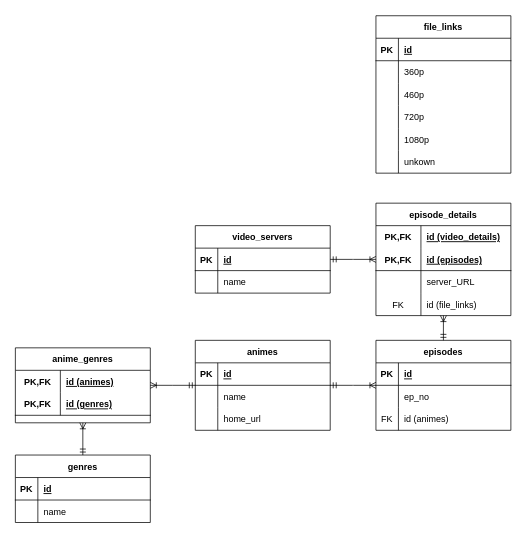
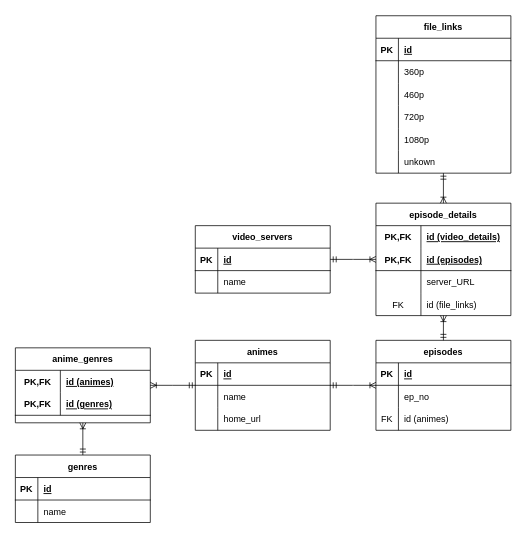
  <mxCell id="0" />
  <mxCell id="1" parent="0" />
  <mxCell id="2" value="animes" style="shape=table;startSize=30;container=1;collapsible=1;childLayout=tableLayout;fixedRows=1;rowLines=0;fontStyle=1;align=center;resizeLast=1;" parent="1" vertex="1"><mxGeometry x="260" y="453" width="180" height="120" as="geometry" /></mxCell>
  <mxCell id="3" value="" style="shape=tableRow;horizontal=0;startSize=0;swimlaneHead=0;swimlaneBody=0;fillColor=none;collapsible=0;dropTarget=0;points=[[0,0.5],[1,0.5]];portConstraint=eastwest;top=0;left=0;right=0;bottom=1;" parent="2" vertex="1"><mxGeometry y="30" width="180" height="30" as="geometry" /></mxCell>
  <mxCell id="4" value="PK" style="shape=partialRectangle;connectable=0;fillColor=none;top=0;left=0;bottom=0;right=0;fontStyle=1;overflow=hidden;" parent="3" vertex="1"><mxGeometry width="30" height="30" as="geometry"><mxRectangle width="30" height="30" as="alternateBounds" /></mxGeometry></mxCell>
  <mxCell id="5" value="id" style="shape=partialRectangle;connectable=0;fillColor=none;top=0;left=0;bottom=0;right=0;align=left;spacingLeft=6;fontStyle=5;overflow=hidden;" parent="3" vertex="1"><mxGeometry x="30" width="150" height="30" as="geometry"><mxRectangle width="150" height="30" as="alternateBounds" /></mxGeometry></mxCell>
  <mxCell id="6" value="" style="shape=tableRow;horizontal=0;startSize=0;swimlaneHead=0;swimlaneBody=0;fillColor=none;collapsible=0;dropTarget=0;points=[[0,0.5],[1,0.5]];portConstraint=eastwest;top=0;left=0;right=0;bottom=0;" parent="2" vertex="1"><mxGeometry y="60" width="180" height="30" as="geometry" /></mxCell>
  <mxCell id="7" value="" style="shape=partialRectangle;connectable=0;fillColor=none;top=0;left=0;bottom=0;right=0;editable=1;overflow=hidden;" parent="6" vertex="1"><mxGeometry width="30" height="30" as="geometry"><mxRectangle width="30" height="30" as="alternateBounds" /></mxGeometry></mxCell>
  <mxCell id="8" value="name" style="shape=partialRectangle;connectable=0;fillColor=none;top=0;left=0;bottom=0;right=0;align=left;spacingLeft=6;overflow=hidden;" parent="6" vertex="1"><mxGeometry x="30" width="150" height="30" as="geometry"><mxRectangle width="150" height="30" as="alternateBounds" /></mxGeometry></mxCell>
  <mxCell id="9" value="" style="shape=tableRow;horizontal=0;startSize=0;swimlaneHead=0;swimlaneBody=0;fillColor=none;collapsible=0;dropTarget=0;points=[[0,0.5],[1,0.5]];portConstraint=eastwest;top=0;left=0;right=0;bottom=0;" parent="2" vertex="1"><mxGeometry y="90" width="180" height="30" as="geometry" /></mxCell>
  <mxCell id="10" value="" style="shape=partialRectangle;connectable=0;fillColor=none;top=0;left=0;bottom=0;right=0;editable=1;overflow=hidden;" parent="9" vertex="1"><mxGeometry width="30" height="30" as="geometry"><mxRectangle width="30" height="30" as="alternateBounds" /></mxGeometry></mxCell>
  <mxCell id="11" value="home_url" style="shape=partialRectangle;connectable=0;fillColor=none;top=0;left=0;bottom=0;right=0;align=left;spacingLeft=6;overflow=hidden;" parent="9" vertex="1"><mxGeometry x="30" width="150" height="30" as="geometry"><mxRectangle width="150" height="30" as="alternateBounds" /></mxGeometry></mxCell>
  <mxCell id="12" value="episodes" style="shape=table;startSize=30;container=1;collapsible=1;childLayout=tableLayout;fixedRows=1;rowLines=0;fontStyle=1;align=center;resizeLast=1;" parent="1" vertex="1"><mxGeometry x="501" y="453" width="180" height="120" as="geometry" /></mxCell>
  <mxCell id="13" value="" style="shape=tableRow;horizontal=0;startSize=0;swimlaneHead=0;swimlaneBody=0;fillColor=none;collapsible=0;dropTarget=0;points=[[0,0.5],[1,0.5]];portConstraint=eastwest;top=0;left=0;right=0;bottom=1;" parent="12" vertex="1"><mxGeometry y="30" width="180" height="30" as="geometry" /></mxCell>
  <mxCell id="14" value="PK" style="shape=partialRectangle;connectable=0;fillColor=none;top=0;left=0;bottom=0;right=0;fontStyle=1;overflow=hidden;" parent="13" vertex="1"><mxGeometry width="30" height="30" as="geometry"><mxRectangle width="30" height="30" as="alternateBounds" /></mxGeometry></mxCell>
  <mxCell id="15" value="id" style="shape=partialRectangle;connectable=0;fillColor=none;top=0;left=0;bottom=0;right=0;align=left;spacingLeft=6;fontStyle=5;overflow=hidden;" parent="13" vertex="1"><mxGeometry x="30" width="150" height="30" as="geometry"><mxRectangle width="150" height="30" as="alternateBounds" /></mxGeometry></mxCell>
  <mxCell id="16" value="" style="shape=tableRow;horizontal=0;startSize=0;swimlaneHead=0;swimlaneBody=0;fillColor=none;collapsible=0;dropTarget=0;points=[[0,0.5],[1,0.5]];portConstraint=eastwest;top=0;left=0;right=0;bottom=0;" parent="12" vertex="1"><mxGeometry y="60" width="180" height="30" as="geometry" /></mxCell>
  <mxCell id="17" value="" style="shape=partialRectangle;connectable=0;fillColor=none;top=0;left=0;bottom=0;right=0;editable=1;overflow=hidden;" parent="16" vertex="1"><mxGeometry width="30" height="30" as="geometry"><mxRectangle width="30" height="30" as="alternateBounds" /></mxGeometry></mxCell>
  <mxCell id="18" value="ep_no" style="shape=partialRectangle;connectable=0;fillColor=none;top=0;left=0;bottom=0;right=0;align=left;spacingLeft=6;overflow=hidden;" parent="16" vertex="1"><mxGeometry x="30" width="150" height="30" as="geometry"><mxRectangle width="150" height="30" as="alternateBounds" /></mxGeometry></mxCell>
  <mxCell id="19" value="" style="shape=tableRow;horizontal=0;startSize=0;swimlaneHead=0;swimlaneBody=0;fillColor=none;collapsible=0;dropTarget=0;points=[[0,0.5],[1,0.5]];portConstraint=eastwest;top=0;left=0;right=0;bottom=0;" parent="12" vertex="1"><mxGeometry y="90" width="180" height="30" as="geometry" /></mxCell>
  <mxCell id="20" value="FK" style="shape=partialRectangle;connectable=0;fillColor=none;top=0;left=0;bottom=0;right=0;editable=1;overflow=hidden;" parent="19" vertex="1"><mxGeometry width="30" height="30" as="geometry"><mxRectangle width="30" height="30" as="alternateBounds" /></mxGeometry></mxCell>
  <mxCell id="21" value="id (animes)" style="shape=partialRectangle;connectable=0;fillColor=none;top=0;left=0;bottom=0;right=0;align=left;spacingLeft=6;overflow=hidden;" parent="19" vertex="1"><mxGeometry x="30" width="150" height="30" as="geometry"><mxRectangle width="150" height="30" as="alternateBounds" /></mxGeometry></mxCell>
  <mxCell id="22" value="" style="edgeStyle=entityRelationEdgeStyle;fontSize=12;html=1;endArrow=ERoneToMany;startArrow=ERmandOne;rounded=0;" parent="1" source="2" target="12" edge="1"><mxGeometry width="100" height="100" relative="1" as="geometry"><mxPoint x="410" y="583" as="sourcePoint" /><mxPoint x="510" y="483" as="targetPoint" /></mxGeometry></mxCell>
  <mxCell id="23" value="video_servers" style="shape=table;startSize=30;container=1;collapsible=1;childLayout=tableLayout;fixedRows=1;rowLines=0;fontStyle=1;align=center;resizeLast=1;" parent="1" vertex="1"><mxGeometry x="260" y="300" width="180" height="90" as="geometry" /></mxCell>
  <mxCell id="24" value="" style="shape=tableRow;horizontal=0;startSize=0;swimlaneHead=0;swimlaneBody=0;fillColor=none;collapsible=0;dropTarget=0;points=[[0,0.5],[1,0.5]];portConstraint=eastwest;top=0;left=0;right=0;bottom=1;" parent="23" vertex="1"><mxGeometry y="30" width="180" height="30" as="geometry" /></mxCell>
  <mxCell id="25" value="PK" style="shape=partialRectangle;connectable=0;fillColor=none;top=0;left=0;bottom=0;right=0;fontStyle=1;overflow=hidden;" parent="24" vertex="1"><mxGeometry width="30" height="30" as="geometry"><mxRectangle width="30" height="30" as="alternateBounds" /></mxGeometry></mxCell>
  <mxCell id="26" value="id" style="shape=partialRectangle;connectable=0;fillColor=none;top=0;left=0;bottom=0;right=0;align=left;spacingLeft=6;fontStyle=5;overflow=hidden;" parent="24" vertex="1"><mxGeometry x="30" width="150" height="30" as="geometry"><mxRectangle width="150" height="30" as="alternateBounds" /></mxGeometry></mxCell>
  <mxCell id="27" value="" style="shape=tableRow;horizontal=0;startSize=0;swimlaneHead=0;swimlaneBody=0;fillColor=none;collapsible=0;dropTarget=0;points=[[0,0.5],[1,0.5]];portConstraint=eastwest;top=0;left=0;right=0;bottom=0;" parent="23" vertex="1"><mxGeometry y="60" width="180" height="30" as="geometry" /></mxCell>
  <mxCell id="28" value="" style="shape=partialRectangle;connectable=0;fillColor=none;top=0;left=0;bottom=0;right=0;editable=1;overflow=hidden;" parent="27" vertex="1"><mxGeometry width="30" height="30" as="geometry"><mxRectangle width="30" height="30" as="alternateBounds" /></mxGeometry></mxCell>
  <mxCell id="29" value="name" style="shape=partialRectangle;connectable=0;fillColor=none;top=0;left=0;bottom=0;right=0;align=left;spacingLeft=6;overflow=hidden;" parent="27" vertex="1"><mxGeometry x="30" width="150" height="30" as="geometry"><mxRectangle width="150" height="30" as="alternateBounds" /></mxGeometry></mxCell>
  <mxCell id="30" value="episode_details" style="shape=table;startSize=30;container=1;collapsible=1;childLayout=tableLayout;fixedRows=1;rowLines=0;fontStyle=1;align=center;resizeLast=1;" parent="1" vertex="1"><mxGeometry x="501" y="270" width="180" height="150" as="geometry"><mxRectangle x="561" y="490" width="120" height="30" as="alternateBounds" /></mxGeometry></mxCell>
  <mxCell id="31" value="" style="shape=tableRow;horizontal=0;startSize=0;swimlaneHead=0;swimlaneBody=0;fillColor=none;collapsible=0;dropTarget=0;points=[[0,0.5],[1,0.5]];portConstraint=eastwest;top=0;left=0;right=0;bottom=0;" parent="30" vertex="1"><mxGeometry y="30" width="180" height="30" as="geometry" /></mxCell>
  <mxCell id="32" value="PK,FK" style="shape=partialRectangle;connectable=0;fillColor=none;top=0;left=0;bottom=0;right=0;fontStyle=1;overflow=hidden;" parent="31" vertex="1"><mxGeometry width="60" height="30" as="geometry"><mxRectangle width="60" height="30" as="alternateBounds" /></mxGeometry></mxCell>
  <mxCell id="33" value="id (video_details)" style="shape=partialRectangle;connectable=0;fillColor=none;top=0;left=0;bottom=0;right=0;align=left;spacingLeft=6;fontStyle=5;overflow=hidden;" parent="31" vertex="1"><mxGeometry x="60" width="120" height="30" as="geometry"><mxRectangle width="120" height="30" as="alternateBounds" /></mxGeometry></mxCell>
  <mxCell id="34" value="" style="shape=tableRow;horizontal=0;startSize=0;swimlaneHead=0;swimlaneBody=0;fillColor=none;collapsible=0;dropTarget=0;points=[[0,0.5],[1,0.5]];portConstraint=eastwest;top=0;left=0;right=0;bottom=1;" parent="30" vertex="1"><mxGeometry y="60" width="180" height="30" as="geometry" /></mxCell>
  <mxCell id="35" value="PK,FK" style="shape=partialRectangle;connectable=0;fillColor=none;top=0;left=0;bottom=0;right=0;fontStyle=1;overflow=hidden;" parent="34" vertex="1"><mxGeometry width="60" height="30" as="geometry"><mxRectangle width="60" height="30" as="alternateBounds" /></mxGeometry></mxCell>
  <mxCell id="36" value="id (episodes)" style="shape=partialRectangle;connectable=0;fillColor=none;top=0;left=0;bottom=0;right=0;align=left;spacingLeft=6;fontStyle=5;overflow=hidden;" parent="34" vertex="1"><mxGeometry x="60" width="120" height="30" as="geometry"><mxRectangle width="120" height="30" as="alternateBounds" /></mxGeometry></mxCell>
  <mxCell id="37" value="" style="shape=tableRow;horizontal=0;startSize=0;swimlaneHead=0;swimlaneBody=0;fillColor=none;collapsible=0;dropTarget=0;points=[[0,0.5],[1,0.5]];portConstraint=eastwest;top=0;left=0;right=0;bottom=0;" parent="30" vertex="1"><mxGeometry y="90" width="180" height="30" as="geometry" /></mxCell>
  <mxCell id="38" value="" style="shape=partialRectangle;connectable=0;fillColor=none;top=0;left=0;bottom=0;right=0;editable=1;overflow=hidden;" parent="37" vertex="1"><mxGeometry width="60" height="30" as="geometry"><mxRectangle width="60" height="30" as="alternateBounds" /></mxGeometry></mxCell>
  <mxCell id="39" value="server_URL" style="shape=partialRectangle;connectable=0;fillColor=none;top=0;left=0;bottom=0;right=0;align=left;spacingLeft=6;overflow=hidden;" parent="37" vertex="1"><mxGeometry x="60" width="120" height="30" as="geometry"><mxRectangle width="120" height="30" as="alternateBounds" /></mxGeometry></mxCell>
  <mxCell id="40" value="" style="shape=tableRow;horizontal=0;startSize=0;swimlaneHead=0;swimlaneBody=0;fillColor=none;collapsible=0;dropTarget=0;points=[[0,0.5],[1,0.5]];portConstraint=eastwest;top=0;left=0;right=0;bottom=0;" parent="30" vertex="1"><mxGeometry y="120" width="180" height="30" as="geometry" /></mxCell>
  <mxCell id="41" value="FK" style="shape=partialRectangle;connectable=0;fillColor=none;top=0;left=0;bottom=0;right=0;editable=1;overflow=hidden;" parent="40" vertex="1"><mxGeometry width="60" height="30" as="geometry"><mxRectangle width="60" height="30" as="alternateBounds" /></mxGeometry></mxCell>
  <mxCell id="42" value="id (file_links)" style="shape=partialRectangle;connectable=0;fillColor=none;top=0;left=0;bottom=0;right=0;align=left;spacingLeft=6;overflow=hidden;" parent="40" vertex="1"><mxGeometry x="60" width="120" height="30" as="geometry"><mxRectangle width="120" height="30" as="alternateBounds" /></mxGeometry></mxCell>
  <mxCell id="43" value="file_links" style="shape=table;startSize=30;container=1;collapsible=1;childLayout=tableLayout;fixedRows=1;rowLines=0;fontStyle=1;align=center;resizeLast=1;" parent="1" vertex="1"><mxGeometry x="501" y="20" width="180" height="210" as="geometry" /></mxCell>
  <mxCell id="44" value="" style="shape=tableRow;horizontal=0;startSize=0;swimlaneHead=0;swimlaneBody=0;fillColor=none;collapsible=0;dropTarget=0;points=[[0,0.5],[1,0.5]];portConstraint=eastwest;top=0;left=0;right=0;bottom=1;" parent="43" vertex="1"><mxGeometry y="30" width="180" height="30" as="geometry" /></mxCell>
  <mxCell id="45" value="PK" style="shape=partialRectangle;connectable=0;fillColor=none;top=0;left=0;bottom=0;right=0;fontStyle=1;overflow=hidden;" parent="44" vertex="1"><mxGeometry width="30" height="30" as="geometry"><mxRectangle width="30" height="30" as="alternateBounds" /></mxGeometry></mxCell>
  <mxCell id="46" value="id" style="shape=partialRectangle;connectable=0;fillColor=none;top=0;left=0;bottom=0;right=0;align=left;spacingLeft=6;fontStyle=5;overflow=hidden;" parent="44" vertex="1"><mxGeometry x="30" width="150" height="30" as="geometry"><mxRectangle width="150" height="30" as="alternateBounds" /></mxGeometry></mxCell>
  <mxCell id="47" value="" style="shape=tableRow;horizontal=0;startSize=0;swimlaneHead=0;swimlaneBody=0;fillColor=none;collapsible=0;dropTarget=0;points=[[0,0.5],[1,0.5]];portConstraint=eastwest;top=0;left=0;right=0;bottom=0;" parent="43" vertex="1"><mxGeometry y="60" width="180" height="30" as="geometry" /></mxCell>
  <mxCell id="48" value="" style="shape=partialRectangle;connectable=0;fillColor=none;top=0;left=0;bottom=0;right=0;editable=1;overflow=hidden;" parent="47" vertex="1"><mxGeometry width="30" height="30" as="geometry"><mxRectangle width="30" height="30" as="alternateBounds" /></mxGeometry></mxCell>
  <mxCell id="49" value="360p" style="shape=partialRectangle;connectable=0;fillColor=none;top=0;left=0;bottom=0;right=0;align=left;spacingLeft=6;overflow=hidden;" parent="47" vertex="1"><mxGeometry x="30" width="150" height="30" as="geometry"><mxRectangle width="150" height="30" as="alternateBounds" /></mxGeometry></mxCell>
  <mxCell id="50" value="" style="shape=tableRow;horizontal=0;startSize=0;swimlaneHead=0;swimlaneBody=0;fillColor=none;collapsible=0;dropTarget=0;points=[[0,0.5],[1,0.5]];portConstraint=eastwest;top=0;left=0;right=0;bottom=0;" parent="43" vertex="1"><mxGeometry y="90" width="180" height="30" as="geometry" /></mxCell>
  <mxCell id="51" value="" style="shape=partialRectangle;connectable=0;fillColor=none;top=0;left=0;bottom=0;right=0;editable=1;overflow=hidden;" parent="50" vertex="1"><mxGeometry width="30" height="30" as="geometry"><mxRectangle width="30" height="30" as="alternateBounds" /></mxGeometry></mxCell>
  <mxCell id="52" value="460p" style="shape=partialRectangle;connectable=0;fillColor=none;top=0;left=0;bottom=0;right=0;align=left;spacingLeft=6;overflow=hidden;" parent="50" vertex="1"><mxGeometry x="30" width="150" height="30" as="geometry"><mxRectangle width="150" height="30" as="alternateBounds" /></mxGeometry></mxCell>
  <mxCell id="53" value="" style="shape=tableRow;horizontal=0;startSize=0;swimlaneHead=0;swimlaneBody=0;fillColor=none;collapsible=0;dropTarget=0;points=[[0,0.5],[1,0.5]];portConstraint=eastwest;top=0;left=0;right=0;bottom=0;" parent="43" vertex="1"><mxGeometry y="120" width="180" height="30" as="geometry" /></mxCell>
  <mxCell id="54" value="" style="shape=partialRectangle;connectable=0;fillColor=none;top=0;left=0;bottom=0;right=0;editable=1;overflow=hidden;" parent="53" vertex="1"><mxGeometry width="30" height="30" as="geometry"><mxRectangle width="30" height="30" as="alternateBounds" /></mxGeometry></mxCell>
  <mxCell id="55" value="720p" style="shape=partialRectangle;connectable=0;fillColor=none;top=0;left=0;bottom=0;right=0;align=left;spacingLeft=6;overflow=hidden;" parent="53" vertex="1"><mxGeometry x="30" width="150" height="30" as="geometry"><mxRectangle width="150" height="30" as="alternateBounds" /></mxGeometry></mxCell>
  <mxCell id="56" value="" style="shape=tableRow;horizontal=0;startSize=0;swimlaneHead=0;swimlaneBody=0;fillColor=none;collapsible=0;dropTarget=0;points=[[0,0.5],[1,0.5]];portConstraint=eastwest;top=0;left=0;right=0;bottom=0;" parent="43" vertex="1"><mxGeometry y="150" width="180" height="30" as="geometry" /></mxCell>
  <mxCell id="57" value="" style="shape=partialRectangle;connectable=0;fillColor=none;top=0;left=0;bottom=0;right=0;editable=1;overflow=hidden;" parent="56" vertex="1"><mxGeometry width="30" height="30" as="geometry"><mxRectangle width="30" height="30" as="alternateBounds" /></mxGeometry></mxCell>
  <mxCell id="58" value="1080p" style="shape=partialRectangle;connectable=0;fillColor=none;top=0;left=0;bottom=0;right=0;align=left;spacingLeft=6;overflow=hidden;" parent="56" vertex="1"><mxGeometry x="30" width="150" height="30" as="geometry"><mxRectangle width="150" height="30" as="alternateBounds" /></mxGeometry></mxCell>
  <mxCell id="59" value="" style="shape=tableRow;horizontal=0;startSize=0;swimlaneHead=0;swimlaneBody=0;fillColor=none;collapsible=0;dropTarget=0;points=[[0,0.5],[1,0.5]];portConstraint=eastwest;top=0;left=0;right=0;bottom=0;" parent="43" vertex="1"><mxGeometry y="180" width="180" height="30" as="geometry" /></mxCell>
  <mxCell id="60" value="" style="shape=partialRectangle;connectable=0;fillColor=none;top=0;left=0;bottom=0;right=0;editable=1;overflow=hidden;" parent="59" vertex="1"><mxGeometry width="30" height="30" as="geometry"><mxRectangle width="30" height="30" as="alternateBounds" /></mxGeometry></mxCell>
  <mxCell id="61" value="unkown" style="shape=partialRectangle;connectable=0;fillColor=none;top=0;left=0;bottom=0;right=0;align=left;spacingLeft=6;overflow=hidden;" parent="59" vertex="1"><mxGeometry x="30" width="150" height="30" as="geometry"><mxRectangle width="150" height="30" as="alternateBounds" /></mxGeometry></mxCell>
  <mxCell id="62" value="" style="edgeStyle=entityRelationEdgeStyle;fontSize=12;html=1;endArrow=ERoneToMany;startArrow=ERmandOne;rounded=0;fontStyle=1" parent="1" source="23" target="30" edge="1"><mxGeometry width="100" height="100" relative="1" as="geometry"><mxPoint x="300" y="273" as="sourcePoint" /><mxPoint x="491" y="273" as="targetPoint" /></mxGeometry></mxCell>
  <mxCell id="63" value="" style="edgeStyle=orthogonalEdgeStyle;fontSize=12;html=1;endArrow=ERoneToMany;startArrow=ERmandOne;rounded=0;fontStyle=1;" parent="1" source="12" target="30" edge="1"><mxGeometry width="100" height="100" relative="1" as="geometry"><mxPoint x="350" y="273" as="sourcePoint" /><mxPoint x="579" y="393" as="targetPoint" /></mxGeometry></mxCell>
+ <mxCell id="64" value="" style="edgeStyle=orthogonalEdgeStyle;fontSize=12;html=1;endArrow=ERoneToMany;startArrow=ERmandOne;rounded=0;fontStyle=1" parent="1" source="43" target="30" edge="1"><mxGeometry width="100" height="100" relative="1" as="geometry"><mxPoint x="360" y="283" as="sourcePoint" /><mxPoint x="490" y="318" as="targetPoint" /></mxGeometry></mxCell>
  <mxCell id="65" value="genres" style="shape=table;startSize=30;container=1;collapsible=1;childLayout=tableLayout;fixedRows=1;rowLines=0;fontStyle=1;align=center;resizeLast=1;" parent="1" vertex="1"><mxGeometry x="20" y="606" width="180" height="90" as="geometry" /></mxCell>
  <mxCell id="66" value="" style="shape=tableRow;horizontal=0;startSize=0;swimlaneHead=0;swimlaneBody=0;fillColor=none;collapsible=0;dropTarget=0;points=[[0,0.5],[1,0.5]];portConstraint=eastwest;top=0;left=0;right=0;bottom=1;" parent="65" vertex="1"><mxGeometry y="30" width="180" height="30" as="geometry" /></mxCell>
  <mxCell id="67" value="PK" style="shape=partialRectangle;connectable=0;fillColor=none;top=0;left=0;bottom=0;right=0;fontStyle=1;overflow=hidden;" parent="66" vertex="1"><mxGeometry width="30" height="30" as="geometry"><mxRectangle width="30" height="30" as="alternateBounds" /></mxGeometry></mxCell>
  <mxCell id="68" value="id" style="shape=partialRectangle;connectable=0;fillColor=none;top=0;left=0;bottom=0;right=0;align=left;spacingLeft=6;fontStyle=5;overflow=hidden;" parent="66" vertex="1"><mxGeometry x="30" width="150" height="30" as="geometry"><mxRectangle width="150" height="30" as="alternateBounds" /></mxGeometry></mxCell>
  <mxCell id="69" value="" style="shape=tableRow;horizontal=0;startSize=0;swimlaneHead=0;swimlaneBody=0;fillColor=none;collapsible=0;dropTarget=0;points=[[0,0.5],[1,0.5]];portConstraint=eastwest;top=0;left=0;right=0;bottom=0;" parent="65" vertex="1"><mxGeometry y="60" width="180" height="30" as="geometry" /></mxCell>
  <mxCell id="70" value="" style="shape=partialRectangle;connectable=0;fillColor=none;top=0;left=0;bottom=0;right=0;editable=1;overflow=hidden;" parent="69" vertex="1"><mxGeometry width="30" height="30" as="geometry"><mxRectangle width="30" height="30" as="alternateBounds" /></mxGeometry></mxCell>
  <mxCell id="71" value="name" style="shape=partialRectangle;connectable=0;fillColor=none;top=0;left=0;bottom=0;right=0;align=left;spacingLeft=6;overflow=hidden;" parent="69" vertex="1"><mxGeometry x="30" width="150" height="30" as="geometry"><mxRectangle width="150" height="30" as="alternateBounds" /></mxGeometry></mxCell>
  <mxCell id="72" value="anime_genres" style="shape=table;startSize=30;container=1;collapsible=1;childLayout=tableLayout;fixedRows=1;rowLines=0;fontStyle=1;align=center;resizeLast=1;" parent="1" vertex="1"><mxGeometry x="20" y="463" width="180" height="100" as="geometry" /></mxCell>
  <mxCell id="73" value="" style="shape=tableRow;horizontal=0;startSize=0;swimlaneHead=0;swimlaneBody=0;fillColor=none;collapsible=0;dropTarget=0;points=[[0,0.5],[1,0.5]];portConstraint=eastwest;top=0;left=0;right=0;bottom=0;" parent="72" vertex="1"><mxGeometry y="30" width="180" height="30" as="geometry" /></mxCell>
  <mxCell id="74" value="PK,FK" style="shape=partialRectangle;connectable=0;fillColor=none;top=0;left=0;bottom=0;right=0;fontStyle=1;overflow=hidden;" parent="73" vertex="1"><mxGeometry width="60" height="30" as="geometry"><mxRectangle width="60" height="30" as="alternateBounds" /></mxGeometry></mxCell>
  <mxCell id="75" value="id (animes)" style="shape=partialRectangle;connectable=0;fillColor=none;top=0;left=0;bottom=0;right=0;align=left;spacingLeft=6;fontStyle=5;overflow=hidden;" parent="73" vertex="1"><mxGeometry x="60" width="120" height="30" as="geometry"><mxRectangle width="120" height="30" as="alternateBounds" /></mxGeometry></mxCell>
  <mxCell id="76" value="" style="shape=tableRow;horizontal=0;startSize=0;swimlaneHead=0;swimlaneBody=0;fillColor=none;collapsible=0;dropTarget=0;points=[[0,0.5],[1,0.5]];portConstraint=eastwest;top=0;left=0;right=0;bottom=1;" parent="72" vertex="1"><mxGeometry y="60" width="180" height="30" as="geometry" /></mxCell>
  <mxCell id="77" value="PK,FK" style="shape=partialRectangle;connectable=0;fillColor=none;top=0;left=0;bottom=0;right=0;fontStyle=1;overflow=hidden;" parent="76" vertex="1"><mxGeometry width="60" height="30" as="geometry"><mxRectangle width="60" height="30" as="alternateBounds" /></mxGeometry></mxCell>
  <mxCell id="78" value="id (genres)" style="shape=partialRectangle;connectable=0;fillColor=none;top=0;left=0;bottom=0;right=0;align=left;spacingLeft=6;fontStyle=5;overflow=hidden;" parent="76" vertex="1"><mxGeometry x="60" width="120" height="30" as="geometry"><mxRectangle width="120" height="30" as="alternateBounds" /></mxGeometry></mxCell>
  <mxCell id="79" value="" style="edgeStyle=entityRelationEdgeStyle;fontSize=12;html=1;endArrow=ERoneToMany;startArrow=ERmandOne;rounded=0;" parent="1" source="2" target="72" edge="1"><mxGeometry width="100" height="100" relative="1" as="geometry"><mxPoint x="450" y="568" as="sourcePoint" /><mxPoint x="230" y="610" as="targetPoint" /></mxGeometry></mxCell>
  <mxCell id="80" value="" style="edgeStyle=orthogonalEdgeStyle;fontSize=12;html=1;endArrow=ERoneToMany;startArrow=ERmandOne;rounded=0;" parent="1" source="65" target="72" edge="1"><mxGeometry width="100" height="100" relative="1" as="geometry"><mxPoint x="270" y="553" as="sourcePoint" /><mxPoint x="210" y="550" as="targetPoint" /></mxGeometry></mxCell>
